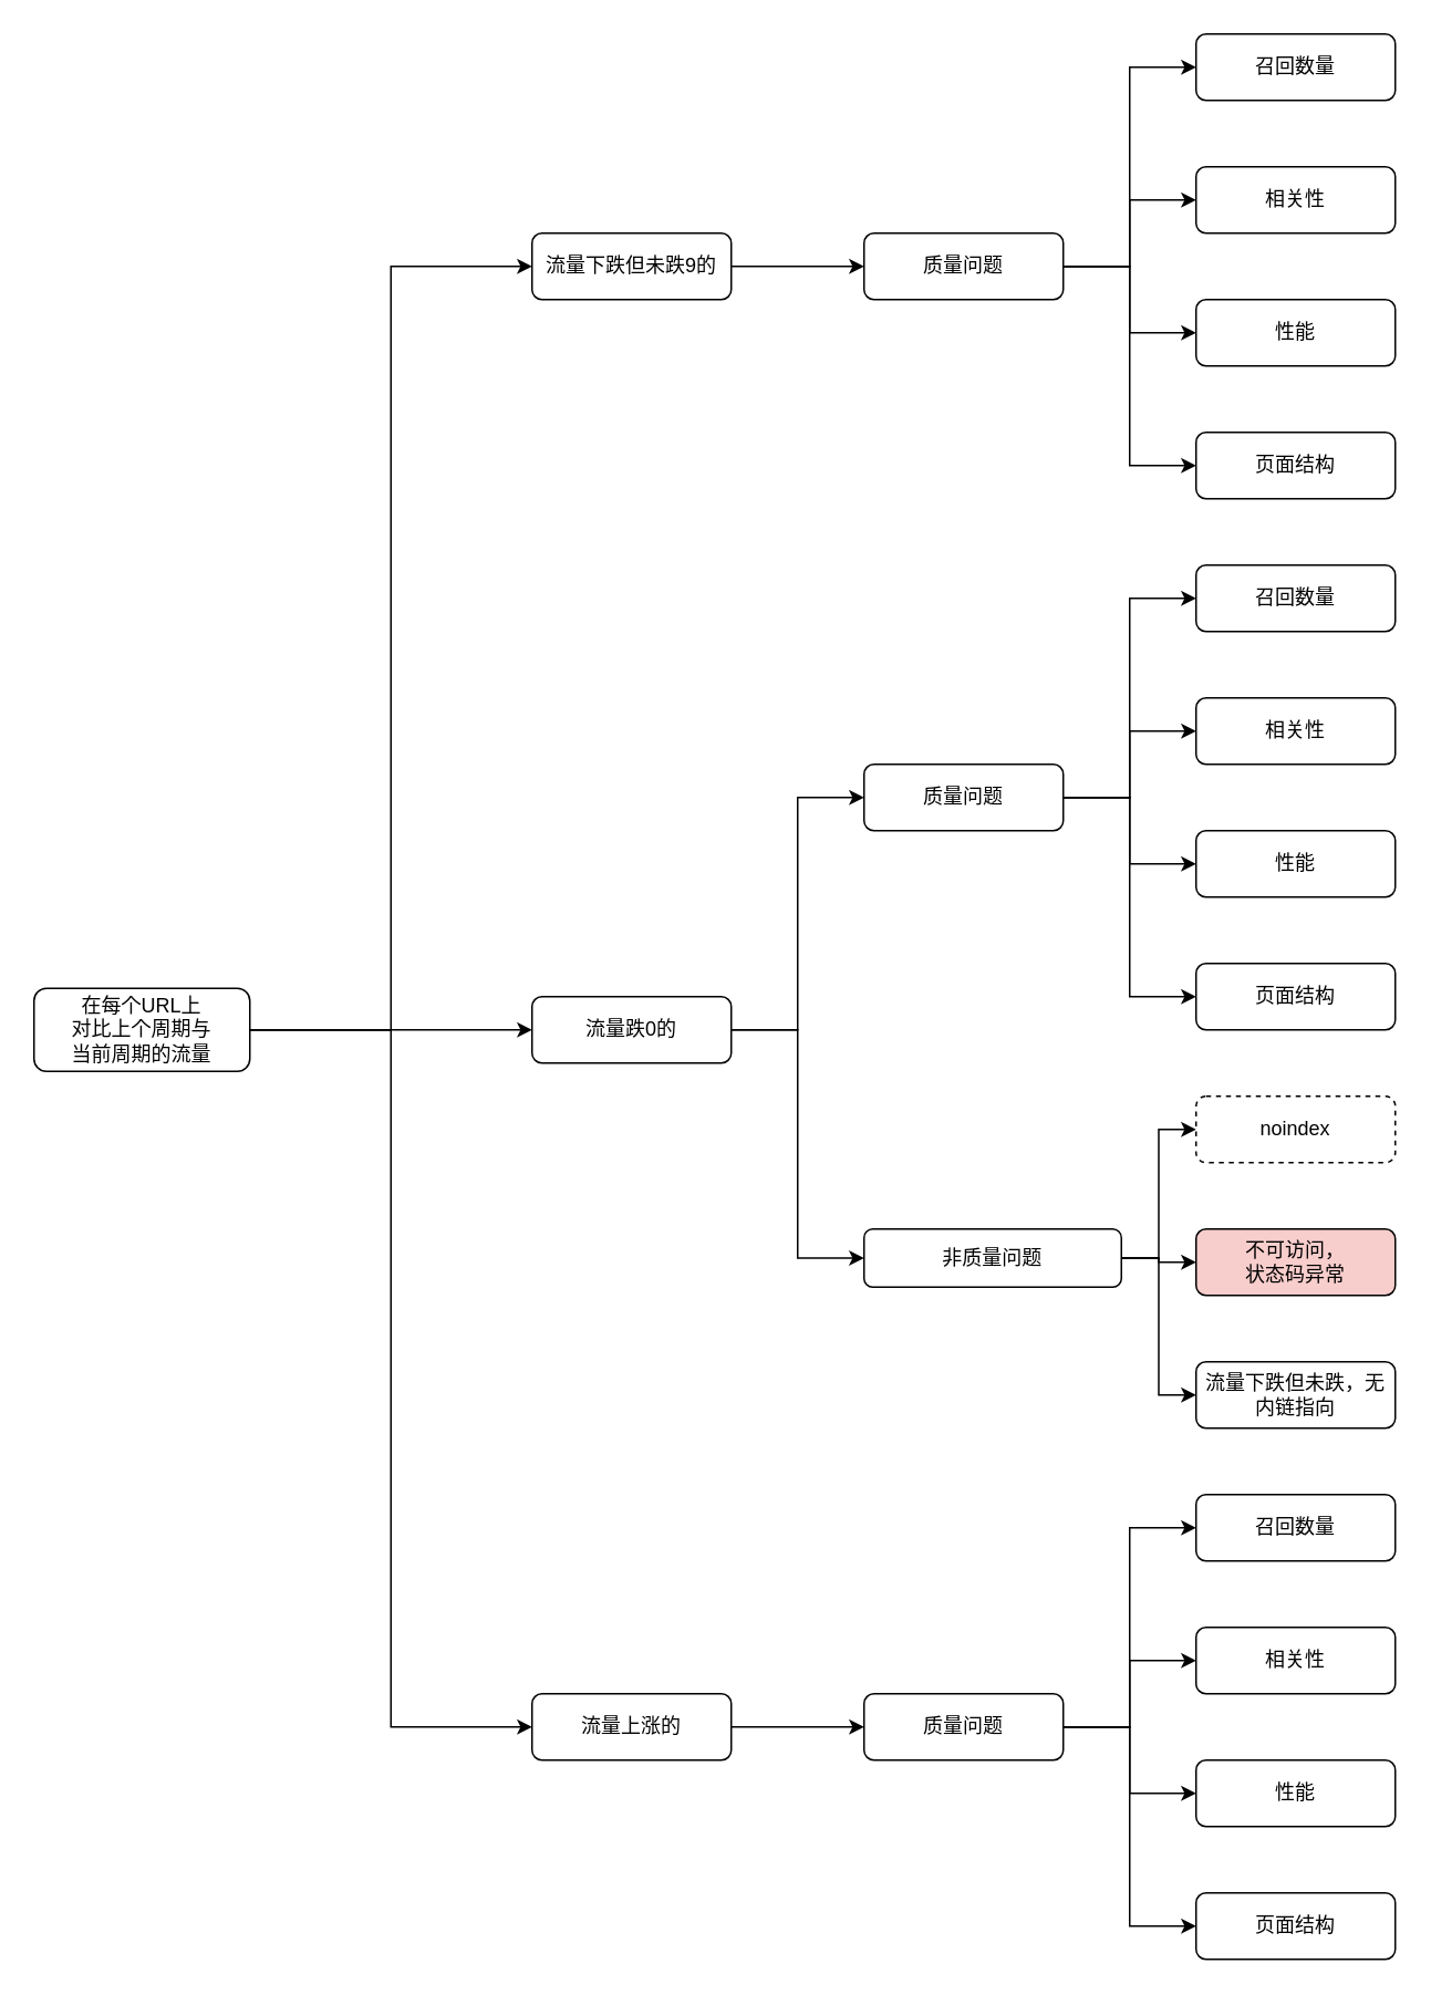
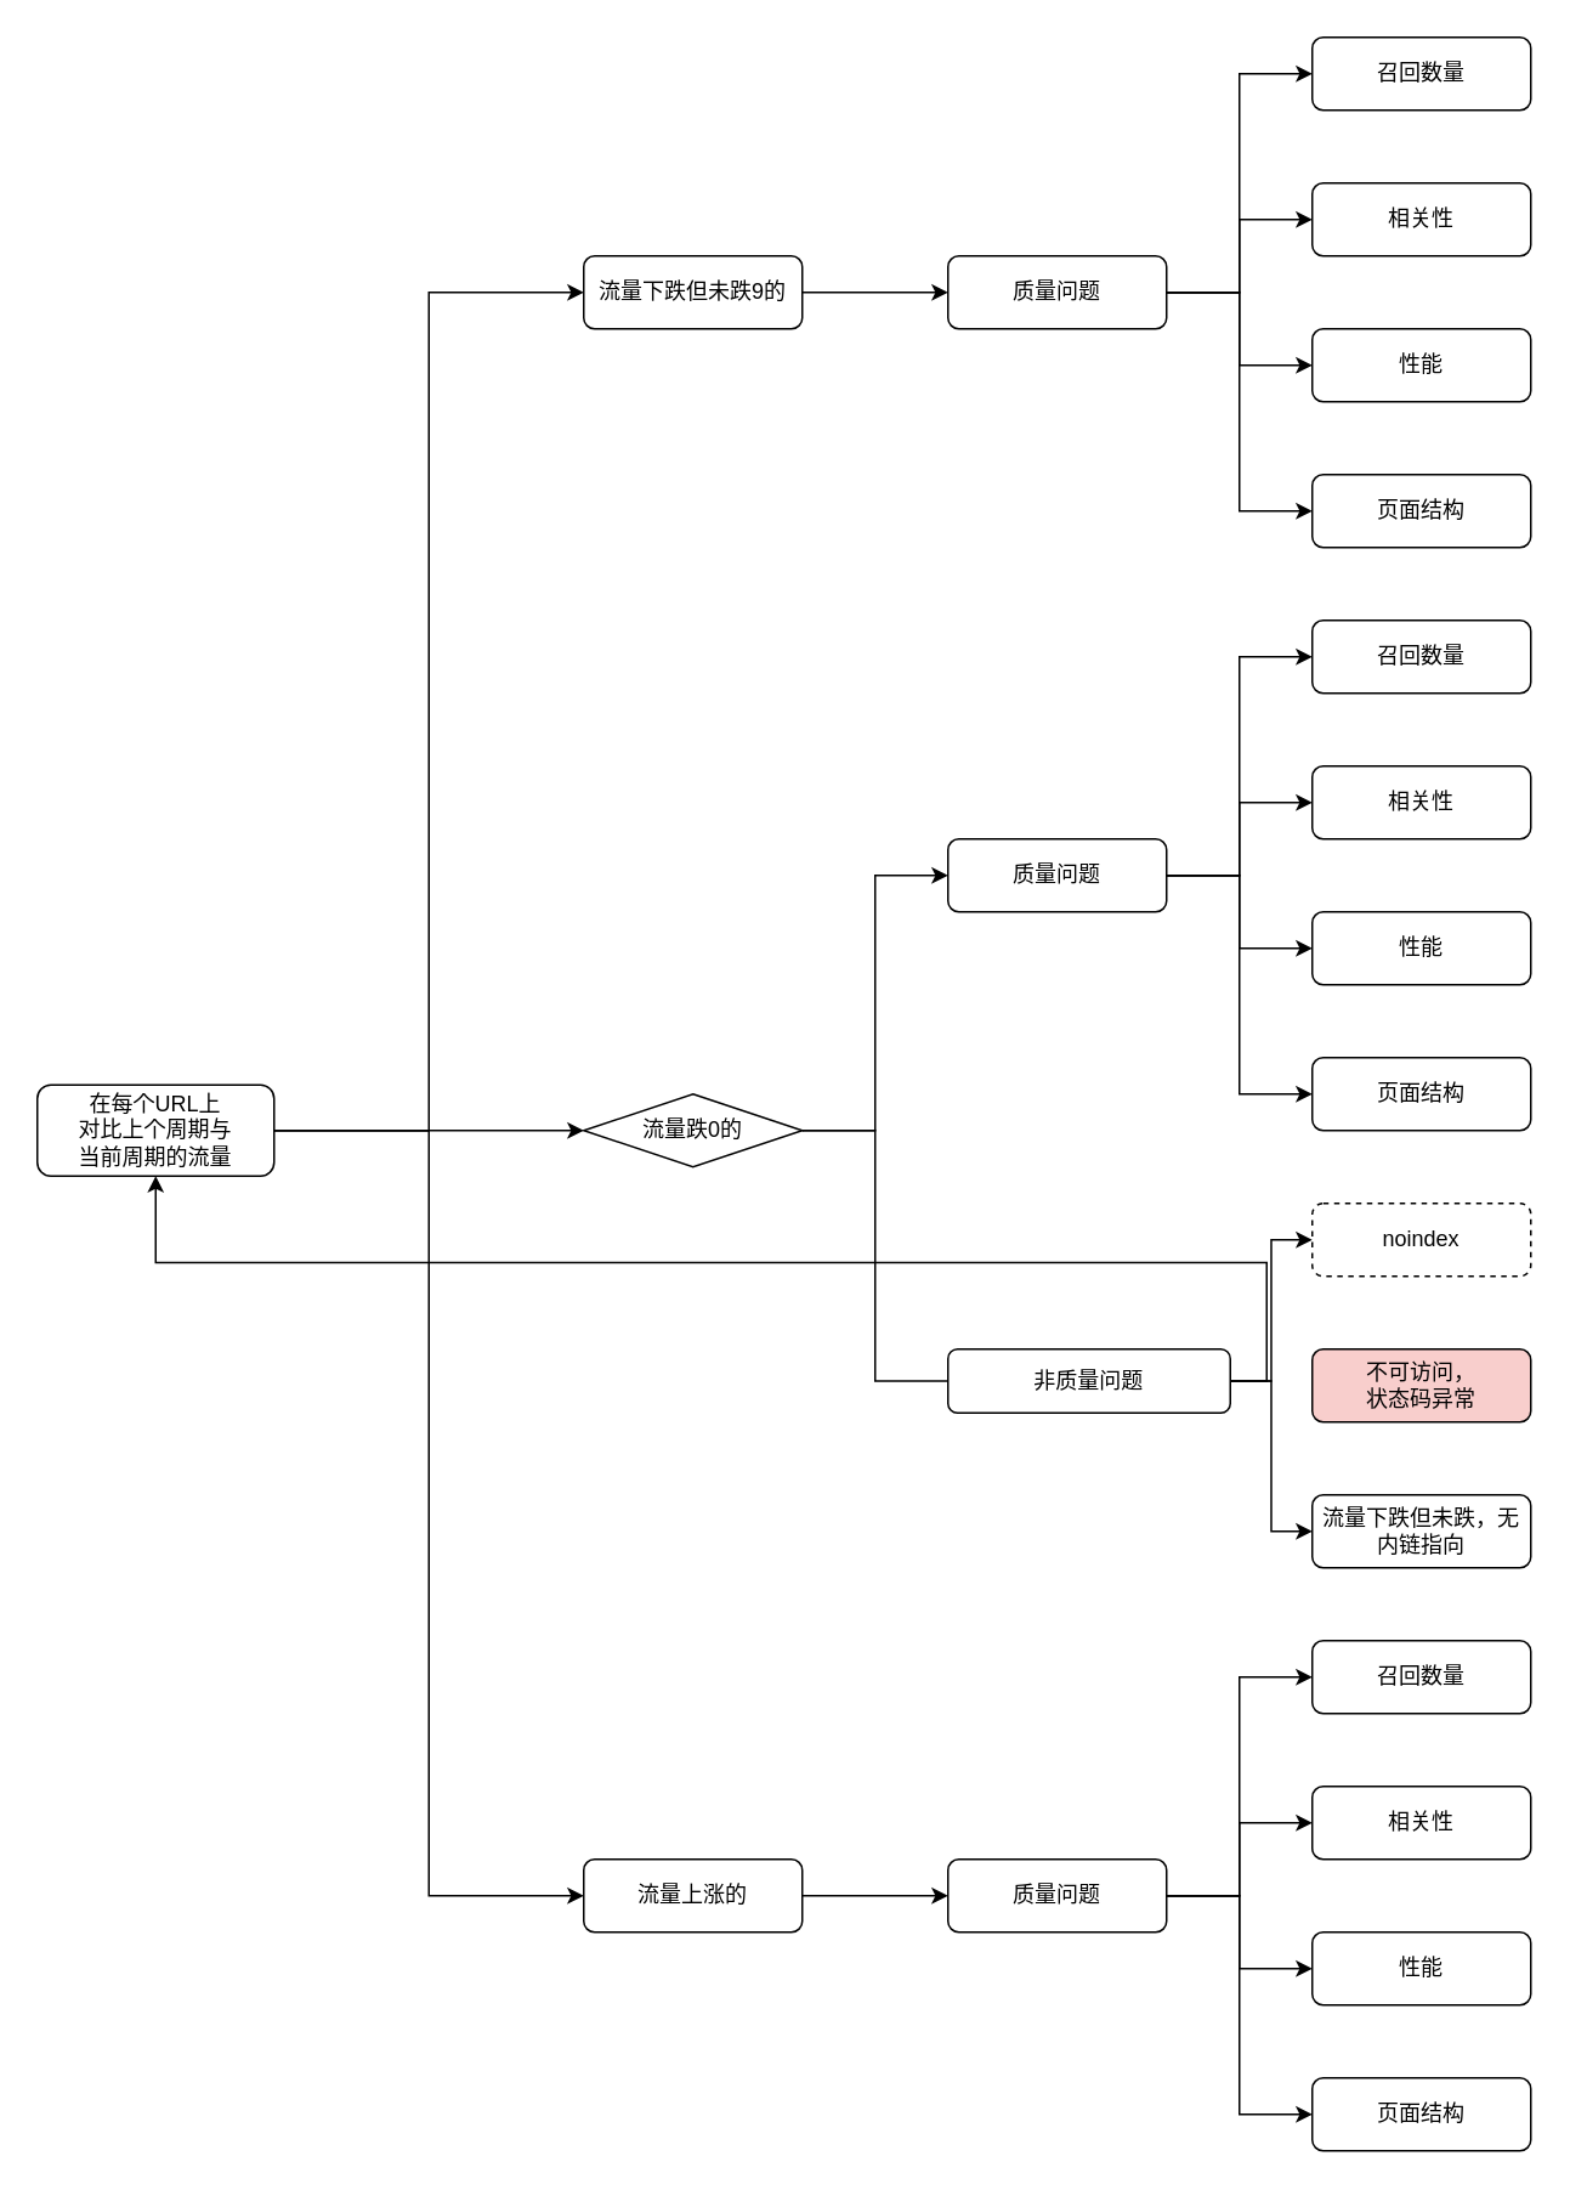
  <mxCell id="0" />
  <mxCell id="1" parent="0" />
  <mxCell id="2" style="edgeStyle=orthogonalEdgeStyle;rounded=0;orthogonalLoop=1;jettySize=auto;html=1;exitX=1;exitY=0.5;exitDx=0;exitDy=0;entryX=0;entryY=0.5;entryDx=0;entryDy=0;" edge="1" parent="1" source="5" target="7"><mxGeometry relative="1" as="geometry"><mxPoint x="310" y="320" as="targetPoint" /></mxGeometry></mxCell>
  <mxCell id="3" style="edgeStyle=orthogonalEdgeStyle;rounded=0;orthogonalLoop=1;jettySize=auto;html=1;exitX=1;exitY=0.5;exitDx=0;exitDy=0;entryX=0;entryY=0.5;entryDx=0;entryDy=0;" edge="1" parent="1" source="5" target="10"><mxGeometry relative="1" as="geometry" /></mxCell>
  <mxCell id="4" style="edgeStyle=orthogonalEdgeStyle;rounded=0;orthogonalLoop=1;jettySize=auto;html=1;exitX=1;exitY=0.5;exitDx=0;exitDy=0;entryX=0;entryY=0.5;entryDx=0;entryDy=0;" edge="1" parent="1" source="5" target="12"><mxGeometry relative="1" as="geometry" /></mxCell>
  <mxCell id="5" value="在每个URL上&lt;div&gt;对比上个周期与&lt;div&gt;当前周期的流量&lt;/div&gt;&lt;/div&gt;" style="rounded=1;whiteSpace=wrap;html=1;" vertex="1" parent="1"><mxGeometry x="20" y="595" width="130" height="50" as="geometry" /></mxCell>
  <mxCell id="6" style="edgeStyle=orthogonalEdgeStyle;rounded=0;orthogonalLoop=1;jettySize=auto;html=1;exitX=1;exitY=0.5;exitDx=0;exitDy=0;entryX=0;entryY=0.5;entryDx=0;entryDy=0;" edge="1" parent="1" source="7" target="17"><mxGeometry relative="1" as="geometry" /></mxCell>
  <mxCell id="7" value="流量下跌但未跌9的" style="rounded=1;whiteSpace=wrap;html=1;" vertex="1" parent="1"><mxGeometry x="320" y="140" width="120" height="40" as="geometry" /></mxCell>
  <mxCell id="8" style="edgeStyle=orthogonalEdgeStyle;rounded=0;orthogonalLoop=1;jettySize=auto;html=1;exitX=1;exitY=0.5;exitDx=0;exitDy=0;entryX=0;entryY=0.5;entryDx=0;entryDy=0;" edge="1" parent="1" source="10" target="26"><mxGeometry relative="1" as="geometry" /></mxCell>
- <mxCell id="9" style="edgeStyle=orthogonalEdgeStyle;rounded=0;orthogonalLoop=1;jettySize=auto;html=1;exitX=1;exitY=0.5;exitDx=0;exitDy=0;entryX=0;entryY=0.5;entryDx=0;entryDy=0;" edge="1" parent="1" source="10" target="34"><mxGeometry relative="1" as="geometry" /></mxCell>
- <mxCell id="10" value="流量跌0的" style="rounded=1;whiteSpace=wrap;html=1;" vertex="1" parent="1"><mxGeometry x="320" y="600" width="120" height="40" as="geometry" /></mxCell>
+ <mxCell id="9" style="edgeStyle=orthogonalEdgeStyle;rounded=0;orthogonalLoop=1;jettySize=auto;html=1;exitX=1;exitY=0.5;exitDx=0;exitDy=0;entryX=0;entryY=0.5;entryDx=0;entryDy=0;endArrow=none;" edge="1" parent="1" source="10" target="34"><mxGeometry relative="1" as="geometry" /></mxCell>
+ <mxCell id="10" value="流量跌0的" style="rhombus;whiteSpace=wrap;html=1;" vertex="1" parent="1"><mxGeometry x="320" y="600" width="120" height="40" as="geometry" /></mxCell>
  <mxCell id="11" style="edgeStyle=orthogonalEdgeStyle;rounded=0;orthogonalLoop=1;jettySize=auto;html=1;exitX=1;exitY=0.5;exitDx=0;exitDy=0;entryX=0;entryY=0.5;entryDx=0;entryDy=0;" edge="1" parent="1" source="12" target="42"><mxGeometry relative="1" as="geometry" /></mxCell>
  <mxCell id="12" value="流量上涨的" style="rounded=1;whiteSpace=wrap;html=1;" vertex="1" parent="1"><mxGeometry x="320" y="1020" width="120" height="40" as="geometry" /></mxCell>
  <mxCell id="13" style="edgeStyle=orthogonalEdgeStyle;rounded=0;orthogonalLoop=1;jettySize=auto;html=1;exitX=1;exitY=0.5;exitDx=0;exitDy=0;entryX=0;entryY=0.5;entryDx=0;entryDy=0;" edge="1" parent="1" source="17" target="18"><mxGeometry relative="1" as="geometry" /></mxCell>
  <mxCell id="14" style="edgeStyle=orthogonalEdgeStyle;rounded=0;orthogonalLoop=1;jettySize=auto;html=1;exitX=1;exitY=0.5;exitDx=0;exitDy=0;entryX=0;entryY=0.5;entryDx=0;entryDy=0;" edge="1" parent="1" source="17" target="19"><mxGeometry relative="1" as="geometry" /></mxCell>
  <mxCell id="15" style="edgeStyle=orthogonalEdgeStyle;rounded=0;orthogonalLoop=1;jettySize=auto;html=1;exitX=1;exitY=0.5;exitDx=0;exitDy=0;entryX=0;entryY=0.5;entryDx=0;entryDy=0;" edge="1" parent="1" source="17" target="20"><mxGeometry relative="1" as="geometry" /></mxCell>
  <mxCell id="16" style="edgeStyle=orthogonalEdgeStyle;rounded=0;orthogonalLoop=1;jettySize=auto;html=1;exitX=1;exitY=0.5;exitDx=0;exitDy=0;entryX=0;entryY=0.5;entryDx=0;entryDy=0;" edge="1" parent="1" source="17" target="21"><mxGeometry relative="1" as="geometry" /></mxCell>
  <mxCell id="17" value="质量问题" style="rounded=1;whiteSpace=wrap;html=1;" vertex="1" parent="1"><mxGeometry x="520" y="140" width="120" height="40" as="geometry" /></mxCell>
  <mxCell id="18" value="召回数量" style="rounded=1;whiteSpace=wrap;html=1;" vertex="1" parent="1"><mxGeometry x="720" width="120" height="40" as="geometry" y="20" /></mxCell>
  <mxCell id="19" value="相关性" style="rounded=1;whiteSpace=wrap;html=1;" vertex="1" parent="1"><mxGeometry x="720" y="100" width="120" height="40" as="geometry" /></mxCell>
  <mxCell id="20" value="性能" style="rounded=1;whiteSpace=wrap;html=1;" vertex="1" parent="1"><mxGeometry x="720" y="180" width="120" height="40" as="geometry" /></mxCell>
  <mxCell id="21" value="页面结构" style="rounded=1;whiteSpace=wrap;html=1;" vertex="1" parent="1"><mxGeometry x="720" y="260" width="120" height="40" as="geometry" /></mxCell>
  <mxCell id="22" style="edgeStyle=orthogonalEdgeStyle;rounded=0;orthogonalLoop=1;jettySize=auto;html=1;exitX=1;exitY=0.5;exitDx=0;exitDy=0;entryX=0;entryY=0.5;entryDx=0;entryDy=0;" edge="1" parent="1" source="26" target="27"><mxGeometry relative="1" as="geometry" /></mxCell>
  <mxCell id="23" style="edgeStyle=orthogonalEdgeStyle;rounded=0;orthogonalLoop=1;jettySize=auto;html=1;exitX=1;exitY=0.5;exitDx=0;exitDy=0;entryX=0;entryY=0.5;entryDx=0;entryDy=0;" edge="1" parent="1" source="26" target="28"><mxGeometry relative="1" as="geometry" /></mxCell>
  <mxCell id="24" style="edgeStyle=orthogonalEdgeStyle;rounded=0;orthogonalLoop=1;jettySize=auto;html=1;exitX=1;exitY=0.5;exitDx=0;exitDy=0;entryX=0;entryY=0.5;entryDx=0;entryDy=0;" edge="1" parent="1" source="26" target="29"><mxGeometry relative="1" as="geometry" /></mxCell>
  <mxCell id="25" style="edgeStyle=orthogonalEdgeStyle;rounded=0;orthogonalLoop=1;jettySize=auto;html=1;exitX=1;exitY=0.5;exitDx=0;exitDy=0;entryX=0;entryY=0.5;entryDx=0;entryDy=0;" edge="1" parent="1" source="26" target="30"><mxGeometry relative="1" as="geometry" /></mxCell>
  <mxCell id="26" value="质量问题" style="rounded=1;whiteSpace=wrap;html=1;" vertex="1" parent="1"><mxGeometry x="520" y="460" width="120" height="40" as="geometry" /></mxCell>
  <mxCell id="27" value="召回数量" style="rounded=1;whiteSpace=wrap;html=1;" vertex="1" parent="1"><mxGeometry x="720" y="340" width="120" height="40" as="geometry" /></mxCell>
  <mxCell id="28" value="相关性" style="rounded=1;whiteSpace=wrap;html=1;" vertex="1" parent="1"><mxGeometry x="720" y="420" width="120" height="40" as="geometry" /></mxCell>
  <mxCell id="29" value="性能" style="rounded=1;whiteSpace=wrap;html=1;" vertex="1" parent="1"><mxGeometry x="720" y="500" width="120" height="40" as="geometry" /></mxCell>
  <mxCell id="30" value="页面结构" style="rounded=1;whiteSpace=wrap;html=1;" vertex="1" parent="1"><mxGeometry x="720" y="580" width="120" height="40" as="geometry" /></mxCell>
  <mxCell id="31" style="edgeStyle=orthogonalEdgeStyle;rounded=0;orthogonalLoop=1;jettySize=auto;html=1;exitX=1;exitY=0.5;exitDx=0;exitDy=0;entryX=0;entryY=0.5;entryDx=0;entryDy=0;" edge="1" parent="1" source="34" target="35"><mxGeometry relative="1" as="geometry" /></mxCell>
- <mxCell id="32" style="edgeStyle=orthogonalEdgeStyle;rounded=0;orthogonalLoop=1;jettySize=auto;html=1;exitX=1;exitY=0.5;exitDx=0;exitDy=0;entryX=0;entryY=0.5;entryDx=0;entryDy=0;" edge="1" parent="1" source="34" target="36"><mxGeometry relative="1" as="geometry" /></mxCell>
+ <mxCell id="32" style="edgeStyle=orthogonalEdgeStyle;rounded=0;orthogonalLoop=1;jettySize=auto;html=1;exitX=1;exitY=0.5;exitDx=0;exitDy=0;" edge="1" parent="1" source="34" target="5"><mxGeometry relative="1" as="geometry" /></mxCell>
  <mxCell id="33" style="edgeStyle=orthogonalEdgeStyle;rounded=0;orthogonalLoop=1;jettySize=auto;html=1;exitX=1;exitY=0.5;exitDx=0;exitDy=0;entryX=0;entryY=0.5;entryDx=0;entryDy=0;" edge="1" parent="1" source="34" target="37"><mxGeometry relative="1" as="geometry" /></mxCell>
  <mxCell id="34" value="非质量问题" style="rounded=1;whiteSpace=wrap;html=1;" vertex="1" parent="1"><mxGeometry x="520" y="740" width="155" height="35" as="geometry" /></mxCell>
  <mxCell id="35" value="noindex" style="rounded=1;whiteSpace=wrap;html=1;dashed=1;" vertex="1" parent="1"><mxGeometry x="720" y="660" width="120" height="40" as="geometry" /></mxCell>
  <mxCell id="36" value="不可访问，&lt;div&gt;状态码异常&lt;/div&gt;" style="rounded=1;whiteSpace=wrap;html=1;fillColor=#f8cecc;" vertex="1" parent="1"><mxGeometry x="720" y="740" width="120" height="40" as="geometry" /></mxCell>
  <mxCell id="37" value="流量下跌但未跌，无内链指向" style="rounded=1;whiteSpace=wrap;html=1;" vertex="1" parent="1"><mxGeometry x="720" y="820" width="120" height="40" as="geometry" /></mxCell>
  <mxCell id="38" style="edgeStyle=orthogonalEdgeStyle;rounded=0;orthogonalLoop=1;jettySize=auto;html=1;exitX=1;exitY=0.5;exitDx=0;exitDy=0;entryX=0;entryY=0.5;entryDx=0;entryDy=0;" edge="1" parent="1" source="42" target="43"><mxGeometry relative="1" as="geometry" /></mxCell>
  <mxCell id="39" style="edgeStyle=orthogonalEdgeStyle;rounded=0;orthogonalLoop=1;jettySize=auto;html=1;exitX=1;exitY=0.5;exitDx=0;exitDy=0;entryX=0;entryY=0.5;entryDx=0;entryDy=0;" edge="1" parent="1" source="42" target="44"><mxGeometry relative="1" as="geometry" /></mxCell>
  <mxCell id="40" style="edgeStyle=orthogonalEdgeStyle;rounded=0;orthogonalLoop=1;jettySize=auto;html=1;exitX=1;exitY=0.5;exitDx=0;exitDy=0;entryX=0;entryY=0.5;entryDx=0;entryDy=0;" edge="1" parent="1" source="42" target="45"><mxGeometry relative="1" as="geometry" /></mxCell>
  <mxCell id="41" style="edgeStyle=orthogonalEdgeStyle;rounded=0;orthogonalLoop=1;jettySize=auto;html=1;exitX=1;exitY=0.5;exitDx=0;exitDy=0;entryX=0;entryY=0.5;entryDx=0;entryDy=0;" edge="1" parent="1" source="42" target="46"><mxGeometry relative="1" as="geometry" /></mxCell>
  <mxCell id="42" value="质量问题" style="rounded=1;whiteSpace=wrap;html=1;" vertex="1" parent="1"><mxGeometry x="520" y="1020" width="120" height="40" as="geometry" /></mxCell>
  <mxCell id="43" value="召回数量" style="rounded=1;whiteSpace=wrap;html=1;" vertex="1" parent="1"><mxGeometry x="720" y="900" width="120" height="40" as="geometry" /></mxCell>
  <mxCell id="44" value="相关性" style="rounded=1;whiteSpace=wrap;html=1;" vertex="1" parent="1"><mxGeometry x="720" y="980" width="120" height="40" as="geometry" /></mxCell>
  <mxCell id="45" value="性能" style="rounded=1;whiteSpace=wrap;html=1;" vertex="1" parent="1"><mxGeometry x="720" y="1060" width="120" height="40" as="geometry" /></mxCell>
  <mxCell id="46" value="页面结构" style="rounded=1;whiteSpace=wrap;html=1;" vertex="1" parent="1"><mxGeometry x="720" y="1140" width="120" height="40" as="geometry" /></mxCell>
